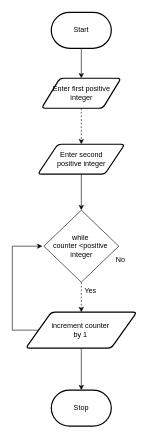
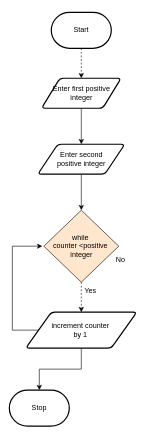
  <mxCell id="0" />
  <mxCell id="1" parent="0" />
  <mxCell id="2" style="edgeStyle=orthogonalEdgeStyle;html=1;rounded=0;" edge="1" parent="1" source="15" target="5"><mxGeometry relative="1" as="geometry" /></mxCell>
- <mxCell id="3" value="" style="edgeStyle=none;html=1;" edge="1" parent="1" source="4" target="9"><mxGeometry relative="1" as="geometry" /></mxCell>
+ <mxCell id="3" value="" style="edgeStyle=none;html=1;dashed=1;" edge="1" parent="1" source="4" target="9"><mxGeometry relative="1" as="geometry" /></mxCell>
  <mxCell id="4" value="Start" style="strokeWidth=2;html=1;shape=mxgraph.flowchart.terminator;whiteSpace=wrap;" vertex="1" parent="1"><mxGeometry x="85" y="20" width="100" height="60" as="geometry" /></mxCell>
- <mxCell id="5" value="Stop" style="strokeWidth=2;html=1;shape=mxgraph.flowchart.terminator;whiteSpace=wrap;" vertex="1" parent="1"><mxGeometry x="85" y="650" width="100" height="60" as="geometry" /></mxCell>
+ <mxCell id="5" value="Stop" style="strokeWidth=2;html=1;shape=mxgraph.flowchart.terminator;whiteSpace=wrap;" vertex="1" parent="1"><mxGeometry x="15" y="650" width="100" height="60" as="geometry" /></mxCell>
  <mxCell id="6" value="" style="edgeStyle=none;html=1;" edge="1" parent="1" source="7"><mxGeometry relative="1" as="geometry"><mxPoint x="135" y="350" as="targetPoint" /></mxGeometry></mxCell>
  <mxCell id="7" value="Enter second&lt;div&gt;positive integer&lt;/div&gt;" style="shape=parallelogram;html=1;strokeWidth=2;perimeter=parallelogramPerimeter;whiteSpace=wrap;rounded=1;arcSize=12;size=0.23;" vertex="1" parent="1"><mxGeometry x="62.5" y="240" width="145" height="50" as="geometry" /></mxCell>
- <mxCell id="8" value="" style="edgeStyle=none;html=1;dashed=1;" edge="1" parent="1" source="9" target="7"><mxGeometry relative="1" as="geometry" /></mxCell>
+ <mxCell id="8" value="" style="edgeStyle=none;html=1;" edge="1" parent="1" source="9" target="7"><mxGeometry relative="1" as="geometry" /></mxCell>
  <mxCell id="9" value="&lt;div&gt;&amp;nbsp;Enter first positive&amp;nbsp;&lt;/div&gt;&lt;div&gt;integer&lt;/div&gt;" style="shape=parallelogram;html=1;strokeWidth=2;perimeter=parallelogramPerimeter;whiteSpace=wrap;rounded=1;arcSize=12;size=0.23;" vertex="1" parent="1"><mxGeometry x="68.75" y="130" width="132.5" height="50" as="geometry" /></mxCell>
- <mxCell id="10" value="while&amp;nbsp;&lt;div&gt;counter &amp;lt;positive&amp;nbsp;&lt;/div&gt;&lt;div&gt;integer&lt;/div&gt;" style="rhombus;whiteSpace=wrap;html=1;" vertex="1" parent="1"><mxGeometry x="72.5" y="350" width="125" height="120" as="geometry" /></mxCell>
+ <mxCell id="10" value="while&amp;nbsp;&lt;div&gt;counter &amp;lt;positive&amp;nbsp;&lt;/div&gt;&lt;div&gt;integer&lt;/div&gt;" style="rhombus;whiteSpace=wrap;html=1;fillColor=#ffe6cc;" vertex="1" parent="1"><mxGeometry x="72.5" y="350" width="125" height="120" as="geometry" /></mxCell>
  <mxCell id="11" value="No" style="text;html=1;align=center;verticalAlign=middle;resizable=0;points=[];autosize=1;strokeColor=none;fillColor=none;" vertex="1" parent="1"><mxGeometry x="180" y="418" width="40" height="30" as="geometry" /></mxCell>
  <mxCell id="12" value="Yes" style="text;html=1;align=center;verticalAlign=middle;resizable=0;points=[];autosize=1;strokeColor=none;fillColor=none;" vertex="1" parent="1"><mxGeometry x="130" y="470" width="40" height="30" as="geometry" /></mxCell>
  <mxCell id="13" value="" style="edgeStyle=orthogonalEdgeStyle;html=1;rounded=0;dashed=1;" edge="1" parent="1" source="10" target="15"><mxGeometry relative="1" as="geometry"><mxPoint x="135" y="470" as="sourcePoint" /><mxPoint x="135" y="720" as="targetPoint" /></mxGeometry></mxCell>
  <mxCell id="14" style="edgeStyle=orthogonalEdgeStyle;html=1;rounded=0;" edge="1" parent="1" source="15"><mxGeometry relative="1" as="geometry"><mxPoint x="70" y="410" as="targetPoint" /><Array as="points"><mxPoint x="20" y="550" /><mxPoint x="20" y="410" /></Array></mxGeometry></mxCell>
  <mxCell id="15" value="increment counter&amp;nbsp;&lt;div&gt;by 1&amp;nbsp;&lt;/div&gt;" style="shape=parallelogram;html=1;strokeWidth=2;perimeter=parallelogramPerimeter;whiteSpace=wrap;rounded=1;arcSize=12;size=0.23;" vertex="1" parent="1"><mxGeometry x="42.5" y="520" width="185" height="60" as="geometry" /></mxCell>
